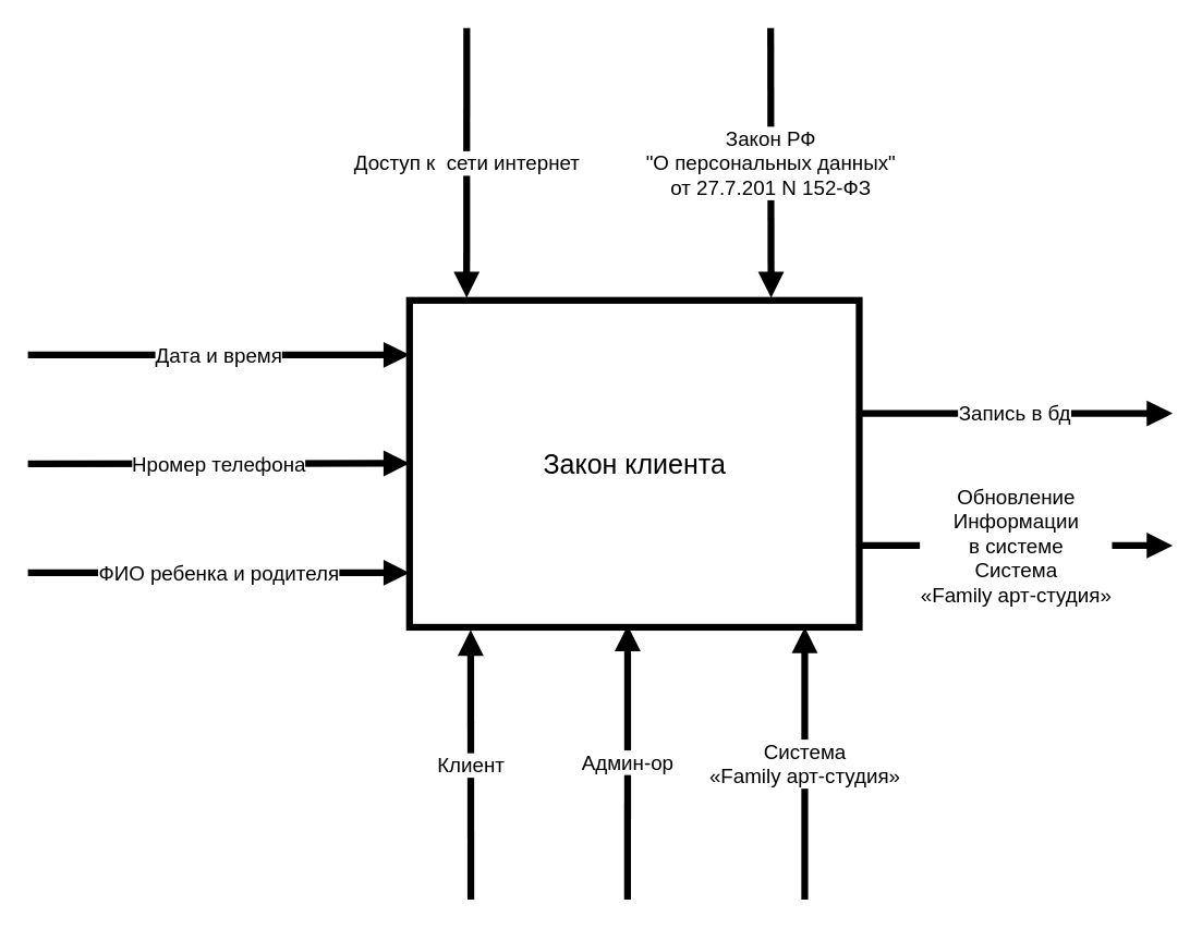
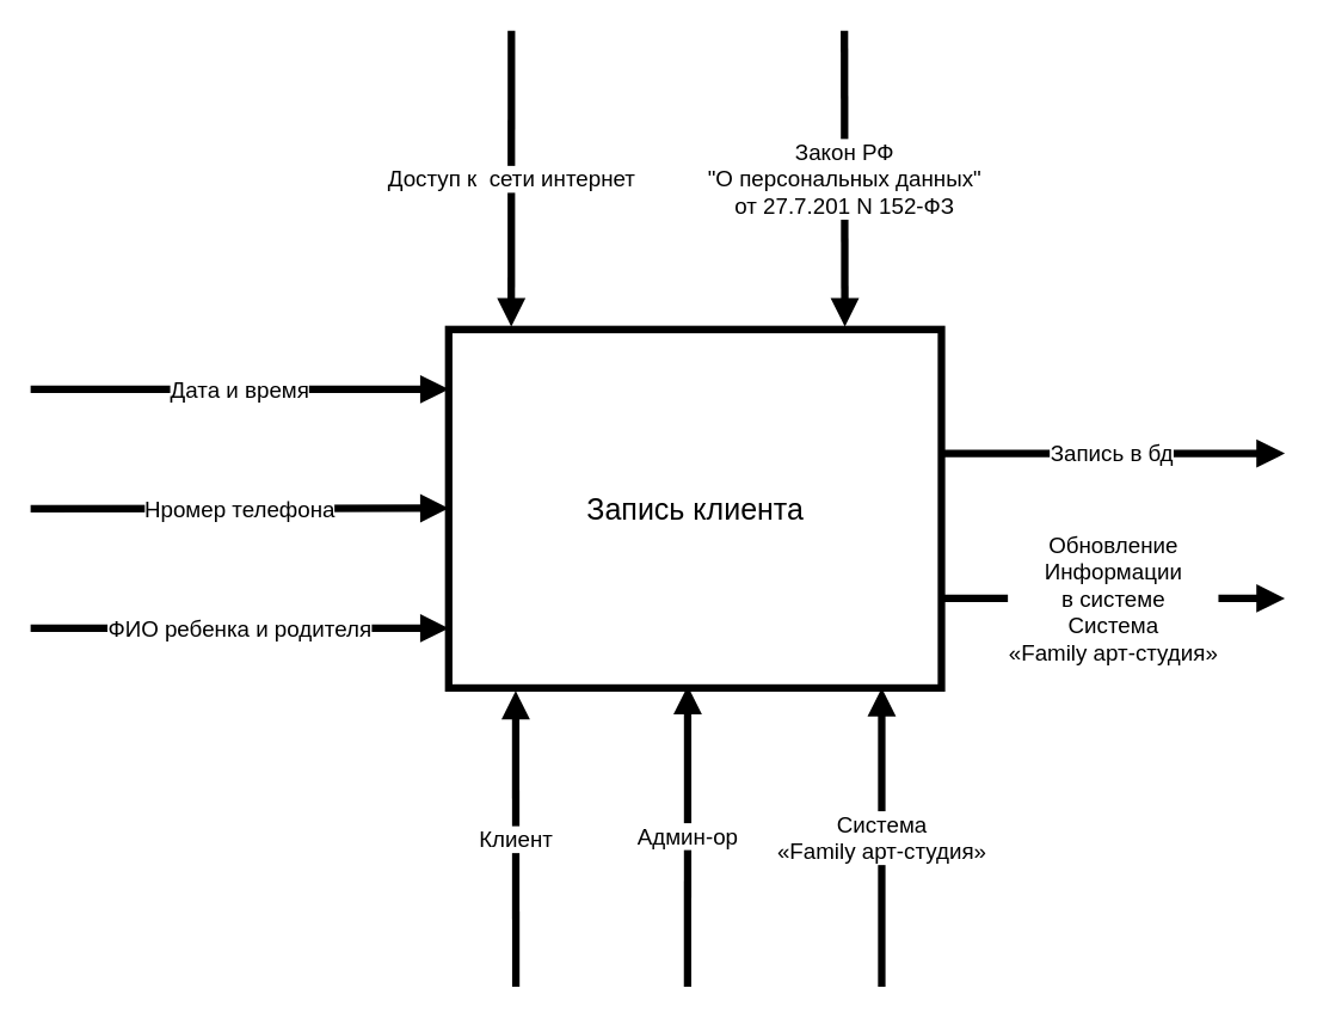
  <mxCell id="0" />
  <mxCell id="1" parent="0" />
  <mxCell id="2" value="&lt;font style=&quot;font-size: 15px;&quot;&gt;&lt;font style=&quot;font-size: 15px;&quot;&gt;Доступ к&amp;nbsp; сети интернет&lt;/font&gt;&lt;br style=&quot;font-size: 15px;&quot;&gt;&lt;/font&gt;" style="endArrow=block;endFill=1;endSize=6;html=1;strokeWidth=5;entryX=0.127;entryY=-0.008;entryDx=0;entryDy=0;fontSize=15;entryPerimeter=0;" parent="1" target="7" edge="1"><mxGeometry width="100" relative="1" as="geometry"><mxPoint x="342" y="20" as="sourcePoint" /><mxPoint x="440" y="235" as="targetPoint" /></mxGeometry></mxCell>
  <mxCell id="3" value="&lt;div style=&quot;font-size: 15px;&quot;&gt;&lt;font style=&quot;font-size: 15px;&quot;&gt;&lt;span style=&quot;font-size: 15px;&quot;&gt;Закон РФ&lt;/span&gt;&lt;/font&gt;&lt;/div&gt;&lt;div style=&quot;font-size: 15px;&quot;&gt;&lt;font style=&quot;font-size: 15px;&quot;&gt;&lt;span style=&quot;font-size: 15px;&quot;&gt; &quot;О персональных данных&quot;&lt;/span&gt;&lt;/font&gt;&lt;/div&gt;&lt;div style=&quot;font-size: 15px;&quot;&gt;&lt;font style=&quot;font-size: 15px;&quot;&gt;&lt;span style=&quot;font-size: 15px;&quot;&gt; от 27.7.201 N 152-ФЗ&lt;/span&gt;&lt;/font&gt;&lt;/div&gt;" style="endArrow=block;endFill=1;endSize=6;html=1;strokeWidth=5;fontSize=15;entryX=0.804;entryY=-0.008;entryDx=0;entryDy=0;entryPerimeter=0;" parent="1" target="7" edge="1"><mxGeometry width="100" relative="1" as="geometry"><mxPoint x="565" y="20" as="sourcePoint" /><mxPoint x="750" y="220" as="targetPoint" /></mxGeometry></mxCell>
  <mxCell id="4" value="&lt;font style=&quot;font-size: 15px;&quot;&gt;Клиент&lt;/font&gt;" style="endArrow=block;endFill=1;endSize=6;html=1;strokeWidth=5;entryX=0.136;entryY=1.008;entryDx=0;entryDy=0;fontSize=15;entryPerimeter=0;" parent="1" target="7" edge="1"><mxGeometry width="100" relative="1" as="geometry"><mxPoint x="345" y="660" as="sourcePoint" /><mxPoint x="340" y="421" as="targetPoint" /></mxGeometry></mxCell>
  <mxCell id="5" value="&lt;font style=&quot;font-size: 15px;&quot;&gt;Админ-ор&lt;/font&gt;" style="endArrow=block;endFill=1;endSize=6;html=1;strokeWidth=5;entryX=0.485;entryY=0.994;entryDx=0;entryDy=0;entryPerimeter=0;fontSize=15;" parent="1" target="7" edge="1"><mxGeometry width="100" relative="1" as="geometry"><mxPoint x="460" y="660" as="sourcePoint" /><mxPoint x="660" y="420" as="targetPoint" /></mxGeometry></mxCell>
  <mxCell id="6" style="edgeStyle=orthogonalEdgeStyle;rounded=0;orthogonalLoop=1;jettySize=auto;html=1;exitX=0.5;exitY=1;exitDx=0;exitDy=0;targetPerimeterSpacing=0;strokeWidth=5;fontSize=15;" parent="1" edge="1"><mxGeometry relative="1" as="geometry"><mxPoint x="515" y="560" as="sourcePoint" /><mxPoint x="515" y="560" as="targetPoint" /></mxGeometry></mxCell>
- <mxCell id="7" value="&lt;font style=&quot;font-size: 20px&quot;&gt;Закон клиента&lt;br&gt;&lt;/font&gt;" style="html=1;strokeWidth=5;fontSize=15;" parent="1" vertex="1"><mxGeometry x="300" y="220" width="330" height="240" as="geometry" /></mxCell>
+ <mxCell id="7" value="&lt;font style=&quot;font-size: 20px&quot;&gt;Запись клиента&lt;br&gt;&lt;/font&gt;" style="html=1;strokeWidth=5;fontSize=15;" parent="1" vertex="1"><mxGeometry x="300" y="220" width="330" height="240" as="geometry" /></mxCell>
  <mxCell id="8" value="&lt;div&gt;&lt;font style=&quot;font-size: 15px&quot;&gt;Система&lt;/font&gt; &lt;br&gt;&lt;/div&gt;&lt;div&gt;«Family арт-студия»&lt;/div&gt;" style="endArrow=block;endFill=1;endSize=6;html=1;strokeWidth=5;fontSize=15;" parent="1" edge="1"><mxGeometry width="100" relative="1" as="geometry"><mxPoint x="590" y="660" as="sourcePoint" /><mxPoint x="590" y="460" as="targetPoint" /></mxGeometry></mxCell>
  <mxCell id="9" value="&lt;font style=&quot;font-size: 15px;&quot;&gt;Дата и время&lt;br style=&quot;font-size: 15px;&quot;&gt;&lt;/font&gt;" style="endArrow=block;endFill=1;endSize=6;html=1;strokeWidth=5;fontSize=15;" parent="1" edge="1"><mxGeometry width="100" relative="1" as="geometry"><mxPoint x="20" y="260" as="sourcePoint" /><mxPoint x="300" y="260" as="targetPoint" /></mxGeometry></mxCell>
  <mxCell id="10" value="&lt;font style=&quot;font-size: 15px;&quot;&gt;Нромер телефона&lt;br style=&quot;font-size: 15px;&quot;&gt;&lt;/font&gt;" style="endArrow=block;endFill=1;endSize=6;html=1;strokeWidth=5;fontSize=15;" parent="1" edge="1"><mxGeometry width="100" relative="1" as="geometry"><mxPoint x="20" y="340" as="sourcePoint" /><mxPoint x="300" y="339.66" as="targetPoint" /></mxGeometry></mxCell>
  <mxCell id="11" value="&lt;font style=&quot;font-size: 15px;&quot;&gt;ФИО ребенка и родителя&lt;br style=&quot;font-size: 15px;&quot;&gt;&lt;/font&gt;" style="endArrow=block;endFill=1;endSize=6;html=1;strokeWidth=5;fontSize=15;" parent="1" edge="1"><mxGeometry width="100" relative="1" as="geometry"><mxPoint x="20" y="420" as="sourcePoint" /><mxPoint x="300" y="420" as="targetPoint" /></mxGeometry></mxCell>
  <mxCell id="12" value="Запись в бд" style="endArrow=block;endFill=1;endSize=6;html=1;strokeWidth=5;fontSize=15;exitX=0.997;exitY=0.346;exitDx=0;exitDy=0;exitPerimeter=0;" parent="1" source="7" edge="1"><mxGeometry width="100" relative="1" as="geometry"><mxPoint x="830" y="470" as="sourcePoint" /><mxPoint x="860" y="303" as="targetPoint" /></mxGeometry></mxCell>
  <mxCell id="13" value="&lt;div&gt;Обновление &lt;br&gt;&lt;/div&gt;&lt;div&gt;Информации&lt;/div&gt;&lt;div&gt;в системе&lt;br&gt;&lt;/div&gt;&lt;div&gt;&lt;font style=&quot;font-size: 15px&quot;&gt;Система&lt;/font&gt; &lt;br&gt;&lt;/div&gt;&lt;div&gt;«Family арт-студия»&lt;/div&gt;" style="endArrow=block;endFill=1;endSize=6;html=1;strokeWidth=5;fontSize=15;exitX=1;exitY=0.75;exitDx=0;exitDy=0;" parent="1" source="7" edge="1"><mxGeometry width="100" relative="1" as="geometry"><mxPoint x="650" y="380.04" as="sourcePoint" /><mxPoint x="860" y="400" as="targetPoint" /></mxGeometry></mxCell>
